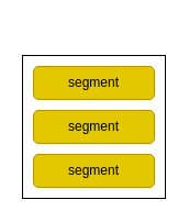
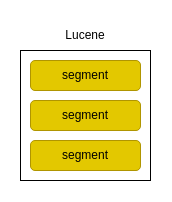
  <mxCell id="0" />
  <mxCell id="1" parent="0" />
  <mxCell id="2" value="" style="rounded=0;whiteSpace=wrap;html=1;" vertex="1" parent="1"><mxGeometry x="20" y="50" width="130" height="130" as="geometry" /></mxCell>
  <mxCell id="3" value="segment" style="rounded=1;whiteSpace=wrap;html=1;fillColor=#e3c800;fontColor=#000000;strokeColor=#B09500;" vertex="1" parent="1"><mxGeometry x="30" y="60" width="110" height="30" as="geometry" /></mxCell>
  <mxCell id="4" value="segment" style="rounded=1;whiteSpace=wrap;html=1;fillColor=#e3c800;fontColor=#000000;strokeColor=#B09500;" vertex="1" parent="1"><mxGeometry x="30" y="100" width="110" height="30" as="geometry" /></mxCell>
  <mxCell id="5" value="segment" style="rounded=1;whiteSpace=wrap;html=1;fillColor=#e3c800;fontColor=#000000;strokeColor=#B09500;" vertex="1" parent="1"><mxGeometry x="30" y="140" width="110" height="30" as="geometry" /></mxCell>
+ <mxCell id="6" value="Lucene" style="text;html=1;align=center;verticalAlign=middle;whiteSpace=wrap;rounded=0;" vertex="1" parent="1"><mxGeometry x="55" y="20" width="60" height="30" as="geometry" /></mxCell>
